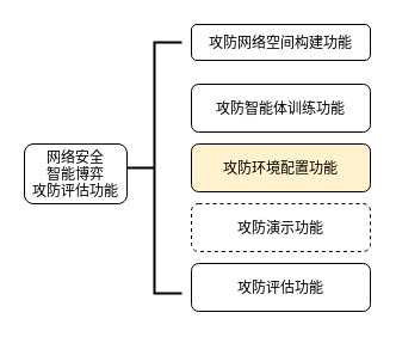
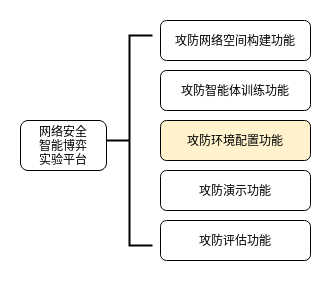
  <mxCell id="0" />
  <mxCell id="1" parent="0" />
- <mxCell id="2" value="网络安全&#10;智能博弈&#10;攻防评估功能" style="rounded=1;" parent="1" vertex="1"><mxGeometry x="20" y="120" width="86" height="50" as="geometry" /></mxCell>
- <mxCell id="3" value="攻防网络空间构建功能" style="rounded=1;" parent="1" vertex="1"><mxGeometry x="160" y="20" width="150" height="30" as="geometry" /></mxCell>
+ <mxCell id="2" value="网络安全&#10;智能博弈&#10;实验平台" style="rounded=1;" parent="1" vertex="1"><mxGeometry x="20" y="120" width="86" height="50" as="geometry" /></mxCell>
+ <mxCell id="3" value="攻防网络空间构建功能" style="rounded=1;" parent="1" vertex="1"><mxGeometry x="160" y="20" width="150" height="40" as="geometry" /></mxCell>
  <mxCell id="4" value="" style="strokeWidth=2;shape=mxgraph.flowchart.annotation_2;align=left;labelPosition=right;pointerEvents=1;" parent="1" vertex="1"><mxGeometry x="106" y="35" width="46" height="210" as="geometry" /></mxCell>
  <mxCell id="5" value="攻防智能体训练功能" style="rounded=1;" parent="1" vertex="1"><mxGeometry x="160" y="70" width="150" height="40" as="geometry" /></mxCell>
  <mxCell id="6" value="攻防环境配置功能" style="rounded=1;fillColor=#fff2cc;" parent="1" vertex="1"><mxGeometry x="160" y="120" width="150" height="40" as="geometry" /></mxCell>
- <mxCell id="7" value="攻防演示功能" style="rounded=1;dashed=1;" parent="1" vertex="1"><mxGeometry x="160" y="170" width="150" height="40" as="geometry" /></mxCell>
+ <mxCell id="7" value="攻防演示功能" style="rounded=1;" parent="1" vertex="1"><mxGeometry x="160" y="170" width="150" height="40" as="geometry" /></mxCell>
  <mxCell id="8" value="攻防评估功能" style="rounded=1;" parent="1" vertex="1"><mxGeometry x="160" y="220" width="150" height="40" as="geometry" /></mxCell>
